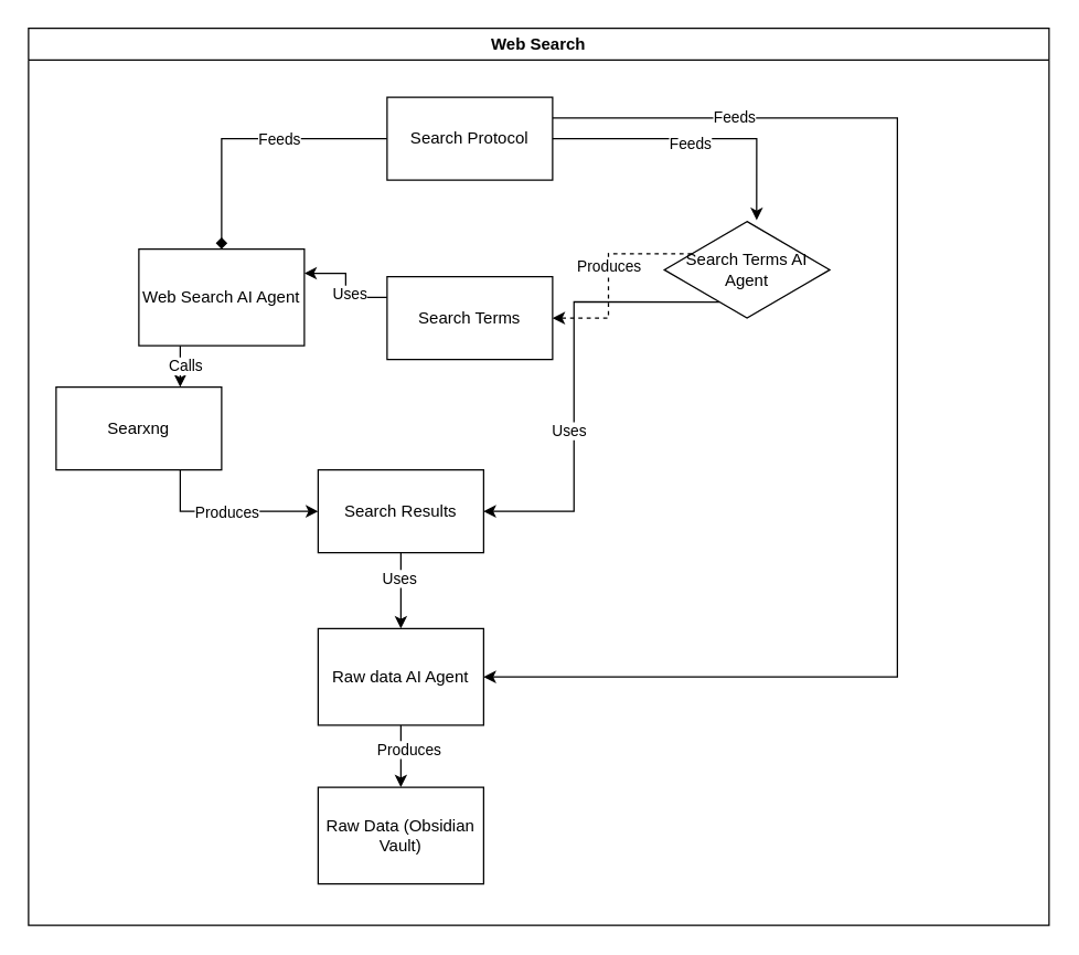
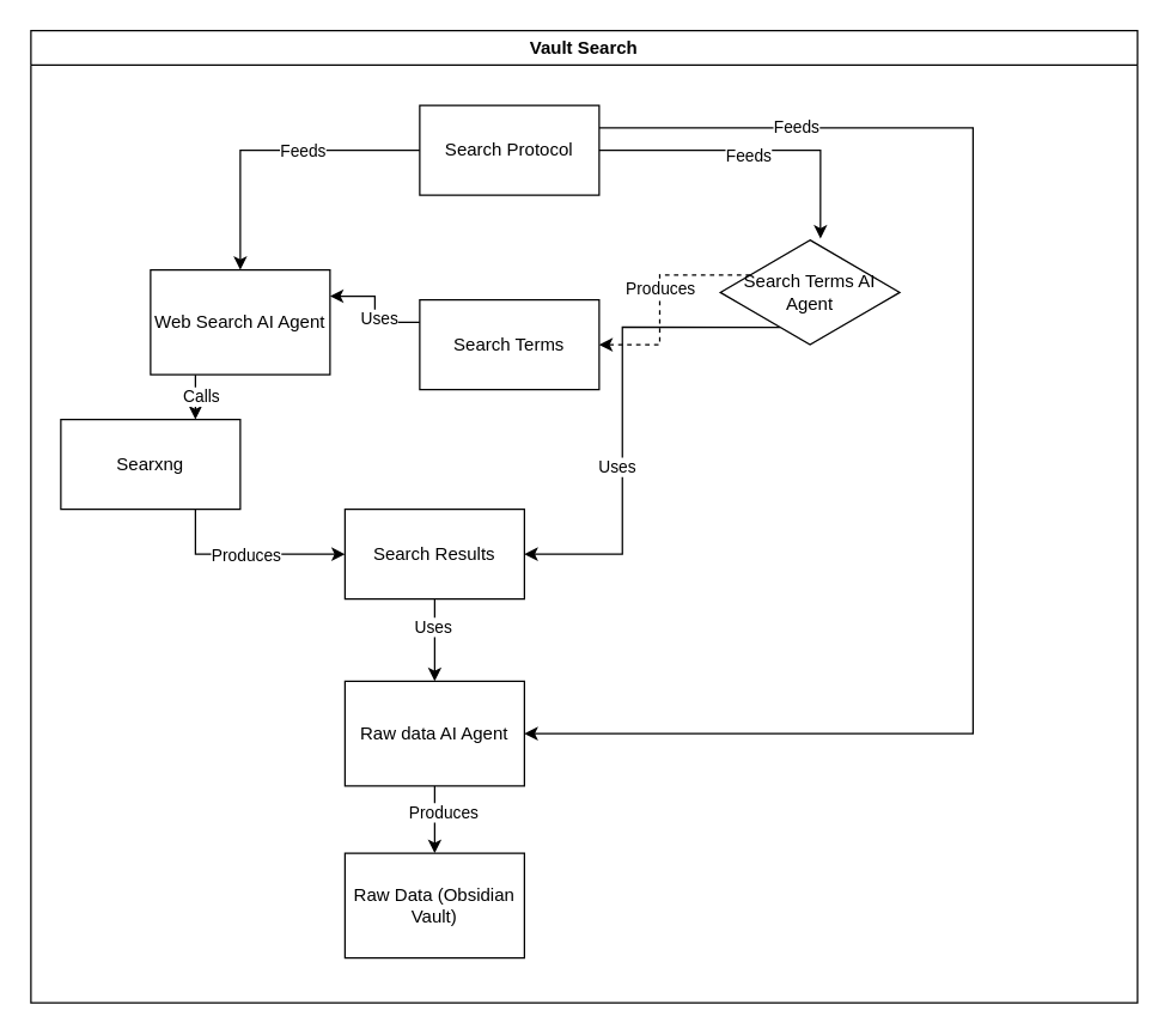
  <mxCell id="0" />
  <mxCell id="1" parent="0" />
- <mxCell id="2" value="Web Search" style="swimlane;whiteSpace=wrap;html=1;" vertex="1" parent="1"><mxGeometry x="20" y="20" width="740" height="650" as="geometry" /></mxCell>
- <mxCell id="3" style="edgeStyle=orthogonalEdgeStyle;rounded=0;orthogonalLoop=1;jettySize=auto;html=1;exitX=0;exitY=0.5;exitDx=0;exitDy=0;entryX=0.5;entryY=0;entryDx=0;entryDy=0;endArrow=diamond;" edge="1" parent="2" source="7" target="18"><mxGeometry relative="1" as="geometry" /></mxCell>
+ <mxCell id="2" value="Vault Search" style="swimlane;whiteSpace=wrap;html=1;" vertex="1" parent="1"><mxGeometry x="20" y="20" width="740" height="650" as="geometry" /></mxCell>
+ <mxCell id="3" style="edgeStyle=orthogonalEdgeStyle;rounded=0;orthogonalLoop=1;jettySize=auto;html=1;exitX=0;exitY=0.5;exitDx=0;exitDy=0;entryX=0.5;entryY=0;entryDx=0;entryDy=0;" edge="1" parent="2" source="7" target="18"><mxGeometry relative="1" as="geometry" /></mxCell>
  <mxCell id="4" value="Feeds" style="edgeLabel;html=1;align=center;verticalAlign=middle;resizable=0;points=[];" vertex="1" connectable="0" parent="3"><mxGeometry x="-0.211" relative="1" as="geometry"><mxPoint as="offset" /></mxGeometry></mxCell>
  <mxCell id="5" style="edgeStyle=orthogonalEdgeStyle;rounded=0;orthogonalLoop=1;jettySize=auto;html=1;exitX=1;exitY=0.25;exitDx=0;exitDy=0;entryX=1;entryY=0.5;entryDx=0;entryDy=0;" edge="1" parent="2" source="7" target="29"><mxGeometry relative="1" as="geometry"><Array as="points"><mxPoint x="630" y="65" /><mxPoint x="630" y="470" /></Array></mxGeometry></mxCell>
  <mxCell id="6" value="Feeds" style="edgeLabel;html=1;align=center;verticalAlign=middle;resizable=0;points=[];" vertex="1" connectable="0" parent="5"><mxGeometry x="-0.726" y="1" relative="1" as="geometry"><mxPoint as="offset" /></mxGeometry></mxCell>
  <mxCell id="7" value="Search Protocol" style="rounded=0;whiteSpace=wrap;html=1;" vertex="1" parent="2"><mxGeometry x="260" y="50" width="120" height="60" as="geometry" /></mxCell>
  <mxCell id="8" style="edgeStyle=orthogonalEdgeStyle;rounded=0;orthogonalLoop=1;jettySize=auto;html=1;exitX=0;exitY=0.25;exitDx=0;exitDy=0;dashed=1;" edge="1" parent="2" source="12" target="15"><mxGeometry relative="1" as="geometry" /></mxCell>
  <mxCell id="9" value="Produces" style="edgeLabel;html=1;align=center;verticalAlign=middle;resizable=0;points=[];" vertex="1" connectable="0" parent="8"><mxGeometry x="-0.056" relative="1" as="geometry"><mxPoint as="offset" /></mxGeometry></mxCell>
  <mxCell id="10" style="edgeStyle=orthogonalEdgeStyle;rounded=0;orthogonalLoop=1;jettySize=auto;html=1;exitX=0.25;exitY=1;exitDx=0;exitDy=0;entryX=1;entryY=0.5;entryDx=0;entryDy=0;" edge="1" parent="2" source="12" target="21"><mxGeometry relative="1" as="geometry" /></mxCell>
  <mxCell id="11" value="Uses" style="edgeLabel;html=1;align=center;verticalAlign=middle;resizable=0;points=[];" vertex="1" connectable="0" parent="10"><mxGeometry x="0.236" y="-4" relative="1" as="geometry"><mxPoint as="offset" /></mxGeometry></mxCell>
  <mxCell id="12" value="Search Terms AI Agent" style="rhombus;whiteSpace=wrap;html=1;" vertex="1" parent="2"><mxGeometry x="461" y="140" width="120" height="70" as="geometry" /></mxCell>
  <mxCell id="13" style="edgeStyle=orthogonalEdgeStyle;rounded=0;orthogonalLoop=1;jettySize=auto;html=1;exitX=0;exitY=0.25;exitDx=0;exitDy=0;entryX=1;entryY=0.25;entryDx=0;entryDy=0;" edge="1" parent="2" source="15" target="18"><mxGeometry relative="1" as="geometry" /></mxCell>
  <mxCell id="14" value="Uses" style="edgeLabel;html=1;align=center;verticalAlign=middle;resizable=0;points=[];" vertex="1" connectable="0" parent="13"><mxGeometry x="-0.159" y="-2" relative="1" as="geometry"><mxPoint as="offset" /></mxGeometry></mxCell>
  <mxCell id="15" value="Search Terms" style="rounded=0;whiteSpace=wrap;html=1;" vertex="1" parent="2"><mxGeometry x="260" y="180" width="120" height="60" as="geometry" /></mxCell>
  <mxCell id="16" style="edgeStyle=orthogonalEdgeStyle;rounded=0;orthogonalLoop=1;jettySize=auto;html=1;exitX=0.25;exitY=1;exitDx=0;exitDy=0;entryX=0.75;entryY=0;entryDx=0;entryDy=0;" edge="1" parent="2" source="18" target="26"><mxGeometry relative="1" as="geometry" /></mxCell>
  <mxCell id="17" value="Calls" style="edgeLabel;html=1;align=center;verticalAlign=middle;resizable=0;points=[];" vertex="1" connectable="0" parent="16"><mxGeometry x="-0.08" y="3" relative="1" as="geometry"><mxPoint as="offset" /></mxGeometry></mxCell>
  <mxCell id="18" value="Web Search AI Agent" style="rounded=0;whiteSpace=wrap;html=1;" vertex="1" parent="2"><mxGeometry x="80" y="160" width="120" height="70" as="geometry" /></mxCell>
  <mxCell id="19" style="edgeStyle=orthogonalEdgeStyle;rounded=0;orthogonalLoop=1;jettySize=auto;html=1;exitX=0.5;exitY=1;exitDx=0;exitDy=0;entryX=0.5;entryY=0;entryDx=0;entryDy=0;" edge="1" parent="2" source="21" target="29"><mxGeometry relative="1" as="geometry" /></mxCell>
  <mxCell id="20" value="Uses" style="edgeLabel;html=1;align=center;verticalAlign=middle;resizable=0;points=[];" vertex="1" connectable="0" parent="19"><mxGeometry x="-0.345" y="-2" relative="1" as="geometry"><mxPoint as="offset" /></mxGeometry></mxCell>
  <mxCell id="21" value="Search Results" style="rounded=0;whiteSpace=wrap;html=1;" vertex="1" parent="2"><mxGeometry x="210" y="320" width="120" height="60" as="geometry" /></mxCell>
  <mxCell id="22" style="edgeStyle=orthogonalEdgeStyle;rounded=0;orthogonalLoop=1;jettySize=auto;html=1;exitX=1;exitY=0.5;exitDx=0;exitDy=0;entryX=0.558;entryY=-0.014;entryDx=0;entryDy=0;entryPerimeter=0;" edge="1" parent="2" source="7" target="12"><mxGeometry relative="1" as="geometry" /></mxCell>
  <mxCell id="23" value="Feeds" style="edgeLabel;html=1;align=center;verticalAlign=middle;resizable=0;points=[];" vertex="1" connectable="0" parent="22"><mxGeometry x="-0.044" y="-3" relative="1" as="geometry"><mxPoint as="offset" /></mxGeometry></mxCell>
  <mxCell id="24" style="edgeStyle=orthogonalEdgeStyle;rounded=0;orthogonalLoop=1;jettySize=auto;html=1;exitX=0.75;exitY=1;exitDx=0;exitDy=0;" edge="1" parent="2" source="26" target="21"><mxGeometry relative="1" as="geometry" /></mxCell>
  <mxCell id="25" value="Produces" style="edgeLabel;html=1;align=center;verticalAlign=middle;resizable=0;points=[];" vertex="1" connectable="0" parent="24"><mxGeometry x="-0.031" relative="1" as="geometry"><mxPoint as="offset" /></mxGeometry></mxCell>
  <mxCell id="26" value="Searxng" style="rounded=0;whiteSpace=wrap;html=1;" vertex="1" parent="2"><mxGeometry x="20" y="260" width="120" height="60" as="geometry" /></mxCell>
  <mxCell id="27" style="edgeStyle=orthogonalEdgeStyle;rounded=0;orthogonalLoop=1;jettySize=auto;html=1;exitX=0.5;exitY=1;exitDx=0;exitDy=0;entryX=0.5;entryY=0;entryDx=0;entryDy=0;" edge="1" parent="2" source="29" target="30"><mxGeometry relative="1" as="geometry" /></mxCell>
  <mxCell id="28" value="Produces" style="edgeLabel;html=1;align=center;verticalAlign=middle;resizable=0;points=[];" vertex="1" connectable="0" parent="27"><mxGeometry x="-0.244" y="5" relative="1" as="geometry"><mxPoint as="offset" /></mxGeometry></mxCell>
  <mxCell id="29" value="Raw data AI Agent" style="rounded=0;whiteSpace=wrap;html=1;" vertex="1" parent="2"><mxGeometry x="210" y="435" width="120" height="70" as="geometry" /></mxCell>
  <mxCell id="30" value="Raw Data (Obsidian Vault)" style="rounded=0;whiteSpace=wrap;html=1;" vertex="1" parent="2"><mxGeometry x="210" y="550" width="120" height="70" as="geometry" /></mxCell>
